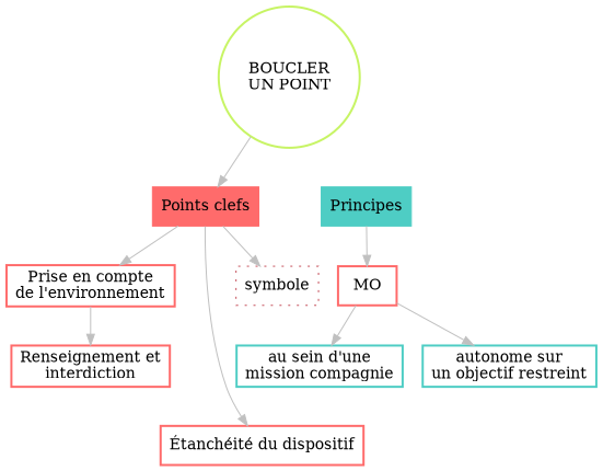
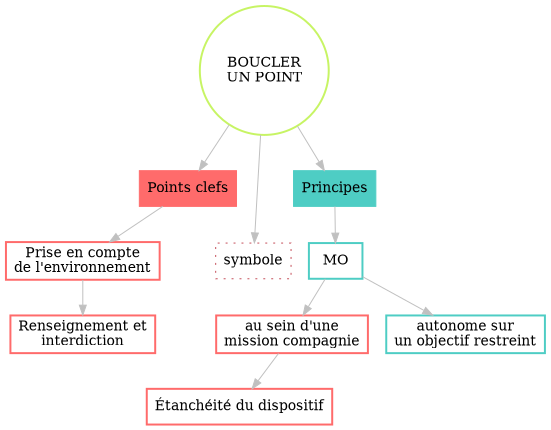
  digraph {
    node [color="#FF6B6B" shape=rectangle style=bold]
    edge [color=grey]
    "BOUCLER\nUN POINT" [color="#C7F464" shape=circle]
    "Points clefs" [style=filled]
    Principes [color="#4ECDC4" style=filled]
    symbole [color="#C44D58" style=dotted]
    "Prise en compte\nde l'environnement"
    "Étanchéité du dispositif"
-   MO
+   MO [color="#4ECDC4"]
    "Renseignement et\ninterdiction"
-   "au sein d'une\nmission compagnie" [color="#4ECDC4"]
+   "au sein d'une\nmission compagnie"
    "autonome sur\nun objectif restreint" [color="#4ECDC4"]
    "BOUCLER\nUN POINT" -> "Points clefs"
-   "Points clefs" -> symbole
+   "BOUCLER\nUN POINT" -> Principes
+   "BOUCLER\nUN POINT" -> symbole
    "Points clefs" -> "Prise en compte\nde l'environnement"
-   "Points clefs" -> "Étanchéité du dispositif"
+   "au sein d'une\nmission compagnie" -> "Étanchéité du dispositif"
    Principes -> MO
    "Prise en compte\nde l'environnement" -> "Renseignement et\ninterdiction"
    MO -> "au sein d'une\nmission compagnie"
    MO -> "autonome sur\nun objectif restreint"
  }
